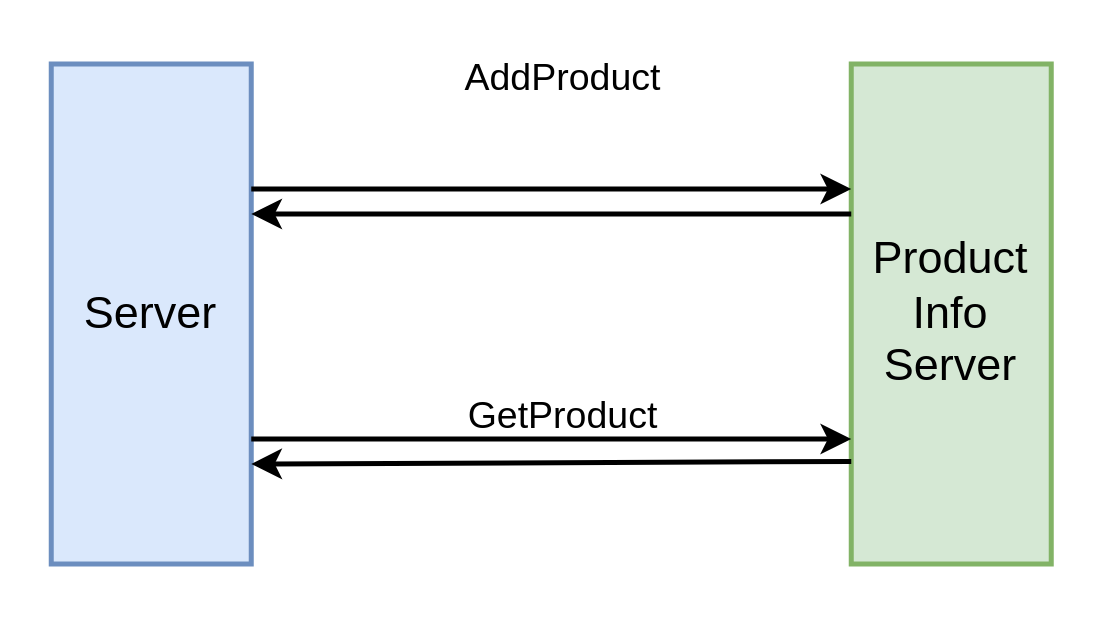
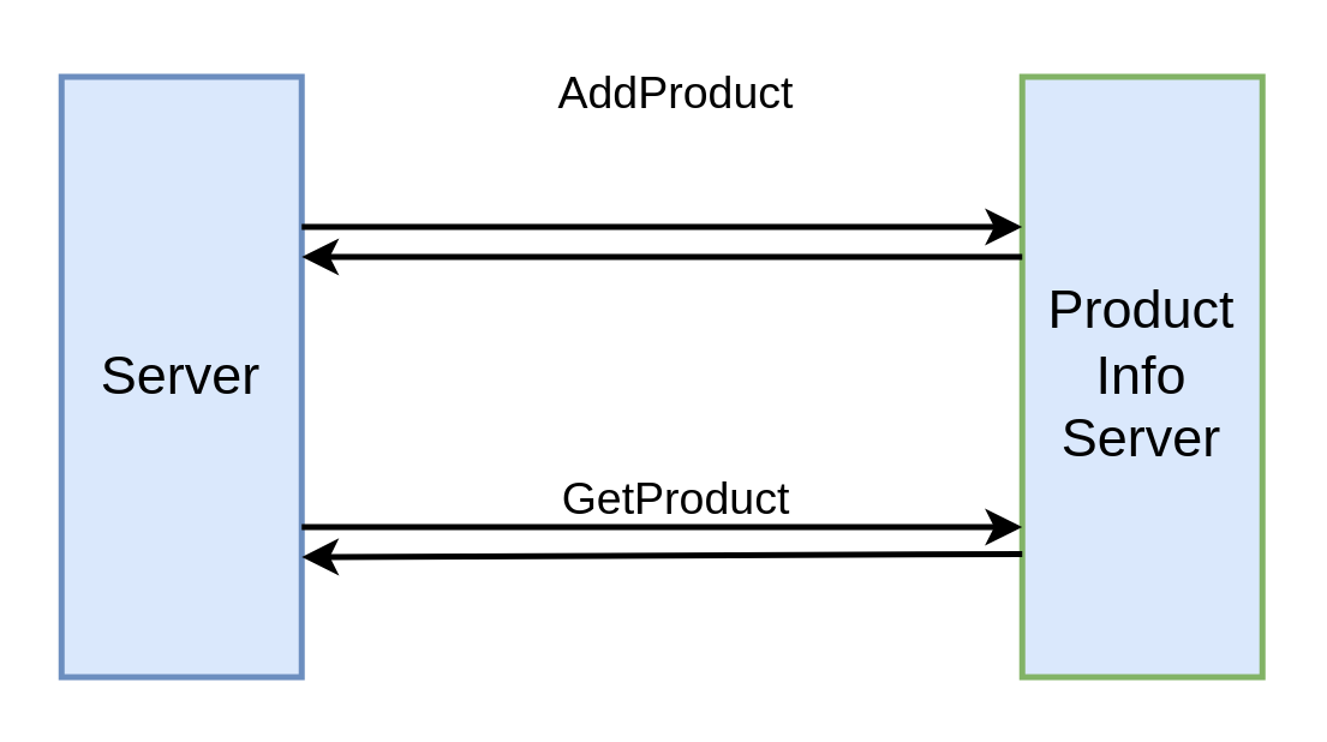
  <mxCell id="0" />
  <mxCell id="1" parent="0" />
  <mxCell id="2" value="&lt;font style=&quot;font-size: 18px&quot;&gt;Server&lt;/font&gt;" style="rounded=0;whiteSpace=wrap;html=1;strokeWidth=2;fillColor=#dae8fc;strokeColor=#6c8ebf;" vertex="1" parent="1"><mxGeometry x="20" y="25" width="80" height="200" as="geometry" /></mxCell>
- <mxCell id="3" value="&lt;font style=&quot;font-size: 18px&quot;&gt;Product&lt;br&gt;Info&lt;br&gt;Server&lt;br&gt;&lt;/font&gt;" style="rounded=0;whiteSpace=wrap;html=1;strokeWidth=2;fillColor=#d5e8d4;strokeColor=#82b366;" vertex="1" parent="1"><mxGeometry x="340" y="25" width="80" height="200" as="geometry" /></mxCell>
+ <mxCell id="3" value="&lt;font style=&quot;font-size: 18px&quot;&gt;Product&lt;br&gt;Info&lt;br&gt;Server&lt;br&gt;&lt;/font&gt;" style="rounded=0;whiteSpace=wrap;html=1;strokeWidth=2;fillColor=#dae8fc;strokeColor=#82b366;" vertex="1" parent="1"><mxGeometry x="340" y="25" width="80" height="200" as="geometry" /></mxCell>
  <mxCell id="4" value="" style="endArrow=classic;html=1;entryX=0;entryY=0.25;entryDx=0;entryDy=0;exitX=1;exitY=0.25;exitDx=0;exitDy=0;strokeWidth=2;" edge="1" parent="1" source="2" target="3"><mxGeometry width="50" height="50" relative="1" as="geometry"><mxPoint x="20" y="295" as="sourcePoint" /><mxPoint x="70" y="245" as="targetPoint" /></mxGeometry></mxCell>
  <mxCell id="5" value="" style="endArrow=classic;html=1;strokeWidth=2;exitX=0;exitY=0.3;exitDx=0;exitDy=0;exitPerimeter=0;entryX=1;entryY=0.3;entryDx=0;entryDy=0;entryPerimeter=0;" edge="1" parent="1" source="3" target="2"><mxGeometry width="50" height="50" relative="1" as="geometry"><mxPoint x="290" y="135" as="sourcePoint" /><mxPoint x="100" y="85" as="targetPoint" /></mxGeometry></mxCell>
  <mxCell id="6" value="" style="endArrow=classic;html=1;strokeWidth=2;entryX=0;entryY=0.75;entryDx=0;entryDy=0;exitX=1;exitY=0.75;exitDx=0;exitDy=0;" edge="1" parent="1" source="2" target="3"><mxGeometry width="50" height="50" relative="1" as="geometry"><mxPoint x="20" y="295" as="sourcePoint" /><mxPoint x="70" y="245" as="targetPoint" /></mxGeometry></mxCell>
  <mxCell id="7" value="" style="endArrow=classic;html=1;strokeWidth=2;exitX=0;exitY=0.795;exitDx=0;exitDy=0;exitPerimeter=0;entryX=1;entryY=0.8;entryDx=0;entryDy=0;entryPerimeter=0;" edge="1" parent="1" source="3" target="2"><mxGeometry width="50" height="50" relative="1" as="geometry"><mxPoint x="350" y="96" as="sourcePoint" /><mxPoint x="110" y="95" as="targetPoint" /></mxGeometry></mxCell>
  <mxCell id="8" value="&lt;font style=&quot;font-size: 15px&quot;&gt;AddProduct&lt;/font&gt;" style="text;html=1;strokeColor=none;fillColor=none;align=center;verticalAlign=middle;whiteSpace=wrap;rounded=0;" vertex="1" parent="1"><mxGeometry x="180" y="20" width="90" height="20" as="geometry" /></mxCell>
  <mxCell id="9" value="&lt;font style=&quot;font-size: 15px&quot;&gt;GetProduct&lt;/font&gt;" style="text;html=1;strokeColor=none;fillColor=none;align=center;verticalAlign=middle;whiteSpace=wrap;rounded=0;" vertex="1" parent="1"><mxGeometry x="180" y="155" width="90" height="20" as="geometry" /></mxCell>
